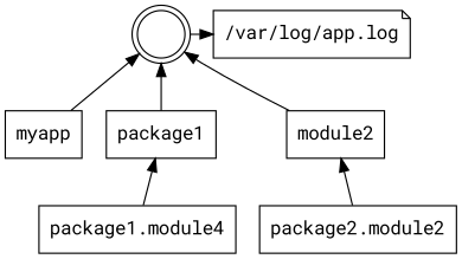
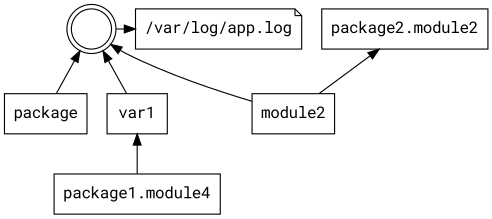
  digraph {
    fontname="Roboto Mono"
    rankdir=BT
    node [fontname="Roboto Mono" shape=rect]
    edge [fontname="Roboto Mono"]
    "" [shape=doublecircle]
    "/var/log/app.log" [shape=note]
-   myapp
-   package1
+   myapp [label=package]
+   package1 [label=var1]
    n5 [label="package1.module4"]
    n6 [label=module2]
    "package2.module2"
    subgraph sub_1 {
      rank=same
      ""
      "/var/log/app.log"
    }
    "" -> "/var/log/app.log"
    myapp -> ""
    package1 -> ""
    n5 -> package1
    n6 -> ""
-   "package2.module2" -> n6
+   n6 -> "package2.module2"
  }
